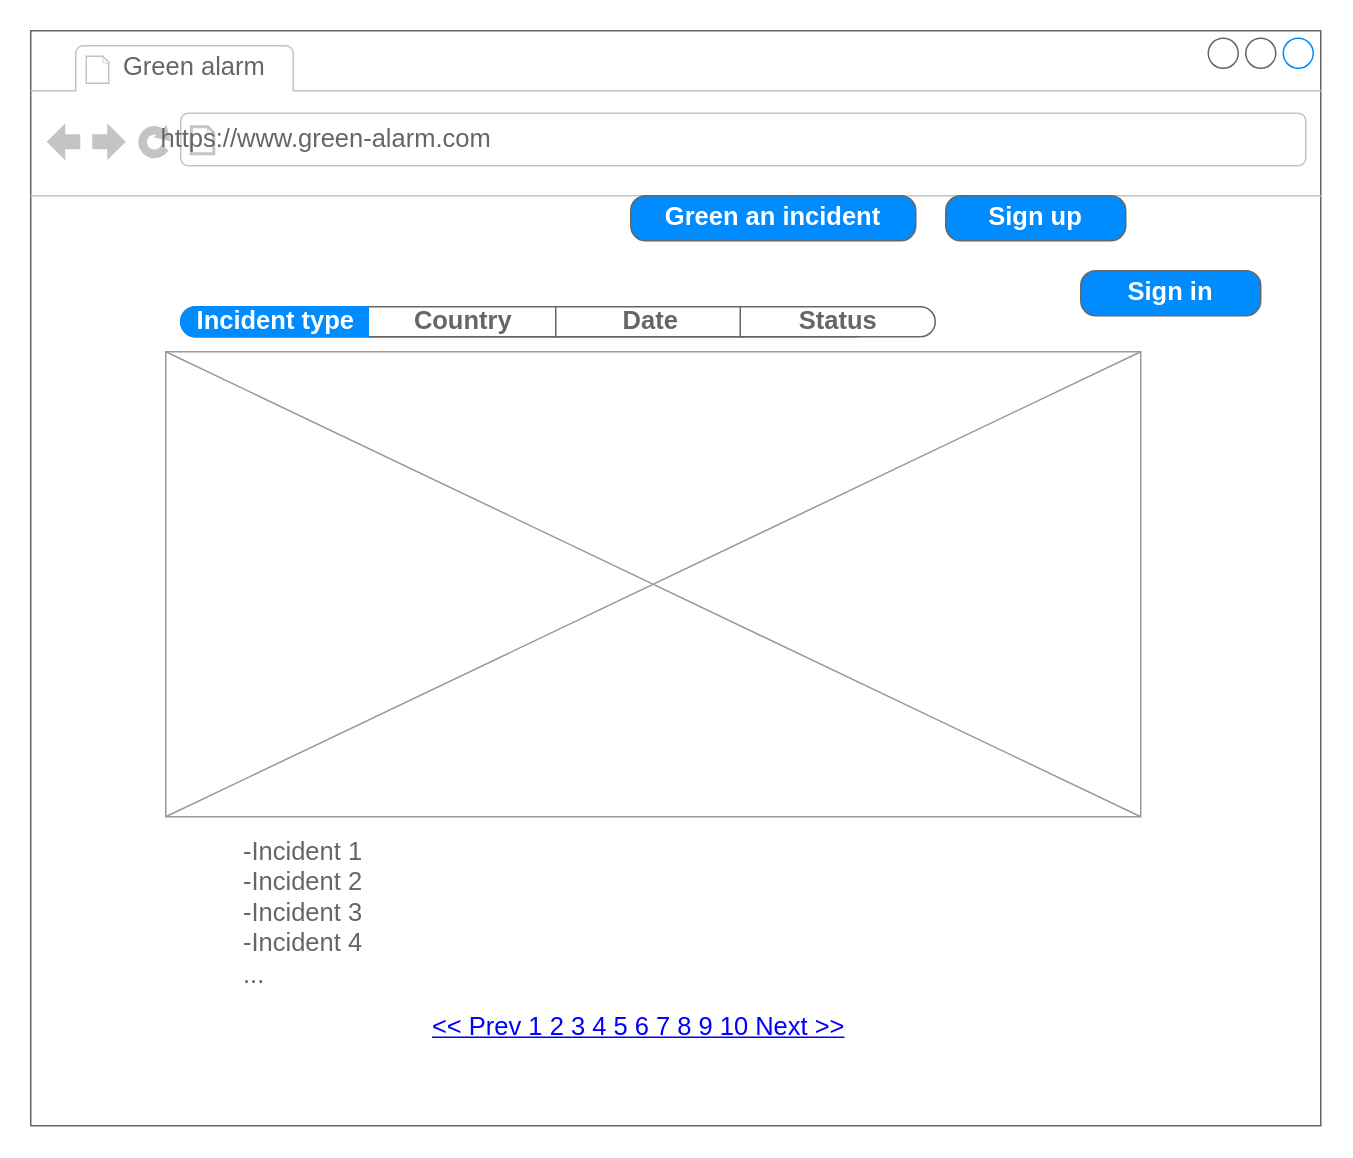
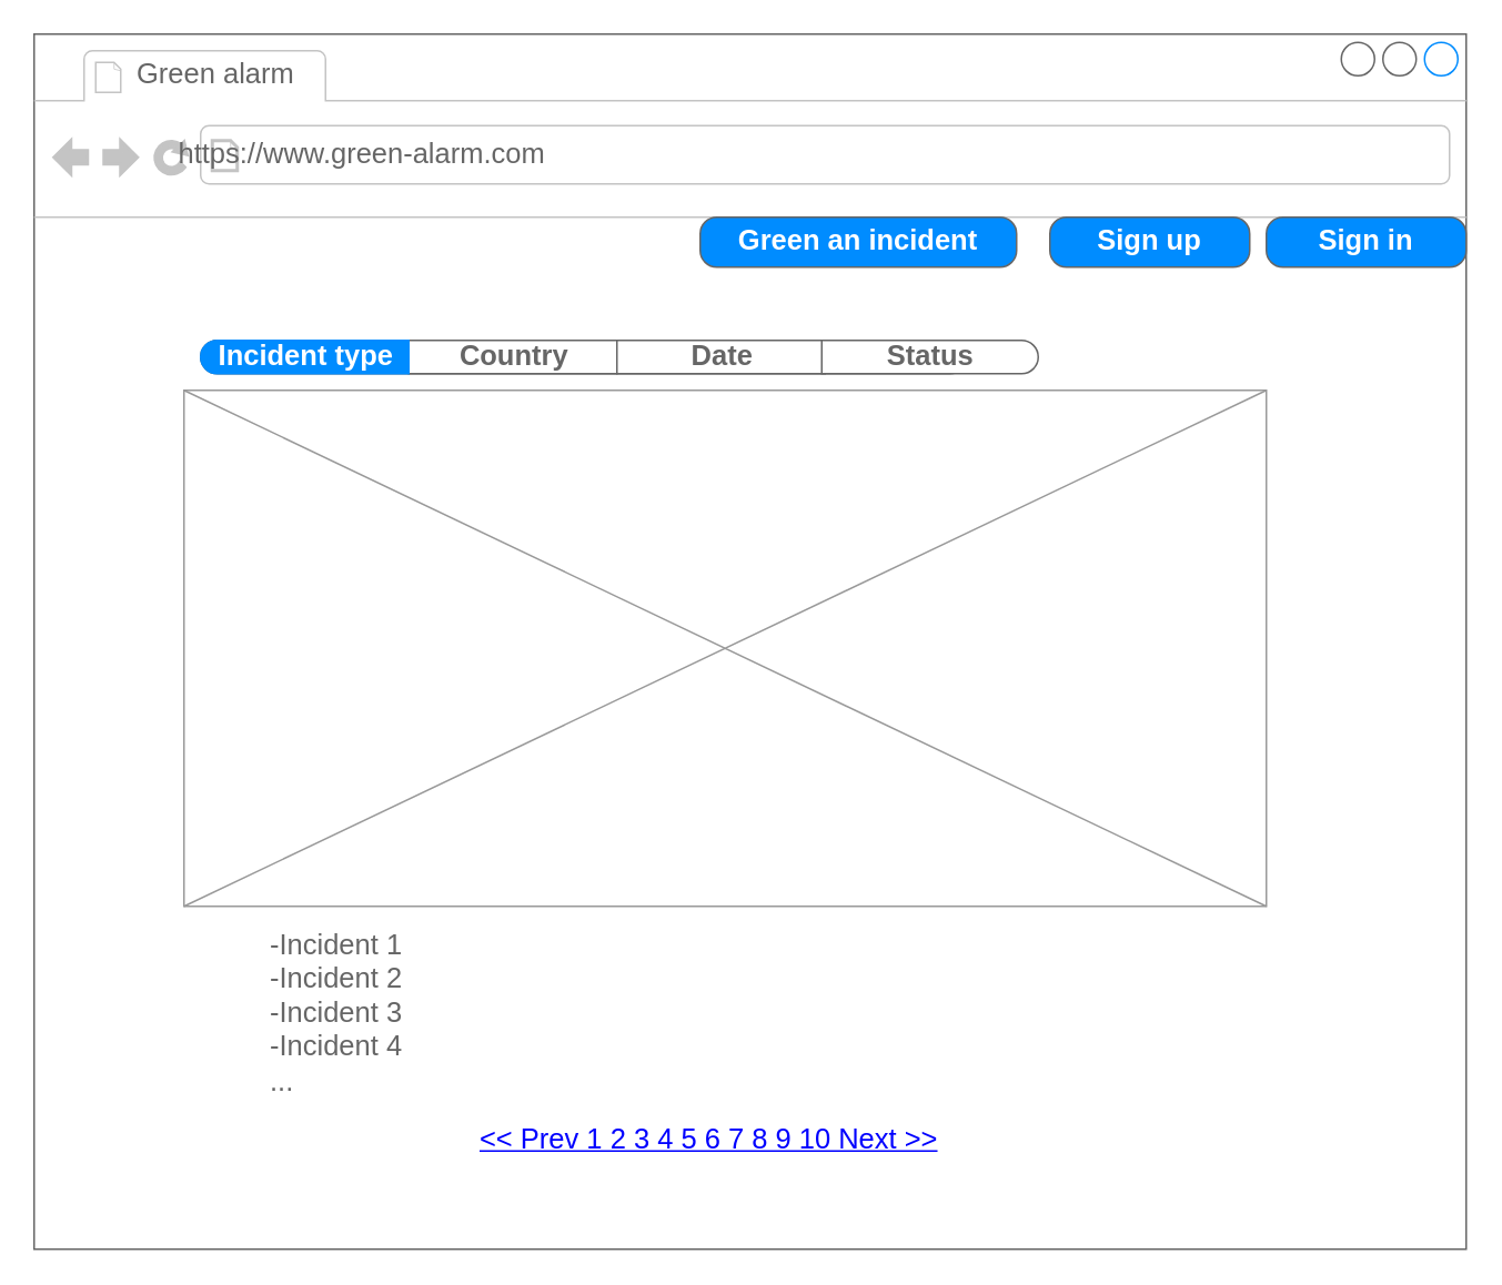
  <mxCell id="0" />
  <mxCell id="1" parent="0" />
  <mxCell id="2" value="" style="strokeWidth=1;shadow=0;dashed=0;align=center;html=1;shape=mxgraph.mockup.containers.browserWindow;rSize=0;strokeColor=#666666;strokeColor2=#008cff;strokeColor3=#c4c4c4;mainText=,;recursiveResize=0;fontStyle=1" vertex="1" parent="1"><mxGeometry x="20" y="20" width="860" height="730" as="geometry" /></mxCell>
  <mxCell id="3" value="Green alarm" style="strokeWidth=1;shadow=0;dashed=0;align=center;html=1;shape=mxgraph.mockup.containers.anchor;fontSize=17;fontColor=#666666;align=left;" vertex="1" parent="2"><mxGeometry x="60" y="12" width="110" height="26" as="geometry" /></mxCell>
  <mxCell id="4" value="https://www.green-alarm.com" style="strokeWidth=1;shadow=0;dashed=0;align=center;html=1;shape=mxgraph.mockup.containers.anchor;rSize=0;fontSize=17;fontColor=#666666;align=left;" vertex="1" parent="2"><mxGeometry x="85" y="60" width="250" height="26" as="geometry" /></mxCell>
  <mxCell id="5" value="" style="verticalLabelPosition=bottom;shadow=0;dashed=0;align=center;html=1;verticalAlign=top;strokeWidth=1;shape=mxgraph.mockup.graphics.simpleIcon;strokeColor=#999999;" vertex="1" parent="2"><mxGeometry x="90" y="214" width="650" height="310" as="geometry" /></mxCell>
  <mxCell id="6" value="-Incident 1&lt;br&gt;-Incident 2&lt;br&gt;-Incident 3&lt;br&gt;&lt;div&gt;-Incident 4&lt;/div&gt;&lt;div&gt;...&lt;br&gt;&lt;/div&gt;" style="strokeWidth=1;shadow=0;dashed=0;align=center;html=1;shape=mxgraph.mockup.text.bulletedList;textColor=#666666;mainText=,,,,;textSize=17;bulletStyle=none;strokeColor=none;fillColor=none;align=left;verticalAlign=top;fontSize=17;fontColor=#666666;" vertex="1" parent="2"><mxGeometry x="140" y="531" width="400" height="135" as="geometry" /></mxCell>
  <mxCell id="7" value="&lt;&lt; Prev 1 2 3 4 5 6 7 8 9 10 Next &gt;&gt;" style="strokeWidth=1;shadow=0;dashed=0;align=center;html=1;shape=mxgraph.mockup.navigation.pagination;linkText=;fontSize=17;fontColor=#0000ff;fontStyle=4;" vertex="1" parent="2"><mxGeometry x="230" y="650" width="350" height="30" as="geometry" /></mxCell>
  <mxCell id="8" value="" style="strokeWidth=1;shadow=0;dashed=0;align=center;html=1;shape=mxgraph.mockup.rrect;rSize=10;fillColor=#ffffff;strokeColor=#666666;" vertex="1" parent="2"><mxGeometry x="100" y="184" width="460" height="20" as="geometry" /></mxCell>
  <mxCell id="9" value="Country" style="strokeColor=inherit;fillColor=inherit;gradientColor=inherit;strokeWidth=1;shadow=0;dashed=0;align=center;html=1;shape=mxgraph.mockup.rrect;rSize=0;fontSize=17;fontColor=#666666;fontStyle=1;resizeHeight=1;" vertex="1" parent="8"><mxGeometry width="125" height="20" relative="1" as="geometry"><mxPoint x="125" as="offset" /></mxGeometry></mxCell>
  <mxCell id="10" value="Date" style="strokeColor=inherit;fillColor=inherit;gradientColor=inherit;strokeWidth=1;shadow=0;dashed=0;align=center;html=1;shape=mxgraph.mockup.rrect;rSize=0;fontSize=17;fontColor=#666666;fontStyle=1;resizeHeight=1;" vertex="1" parent="8"><mxGeometry width="125" height="20" relative="1" as="geometry"><mxPoint x="250" as="offset" /></mxGeometry></mxCell>
  <mxCell id="11" value="Status" style="strokeColor=inherit;fillColor=inherit;gradientColor=inherit;strokeWidth=1;shadow=0;dashed=0;align=center;html=1;shape=mxgraph.mockup.rightButton;rSize=10;fontSize=17;fontColor=#666666;fontStyle=1;resizeHeight=1;" vertex="1" parent="8"><mxGeometry x="1" width="130" height="20" relative="1" as="geometry"><mxPoint x="-87" as="offset" /></mxGeometry></mxCell>
  <mxCell id="12" value="Incident type" style="strokeWidth=1;shadow=0;dashed=0;align=center;html=1;shape=mxgraph.mockup.leftButton;rSize=10;fontSize=17;fontColor=#ffffff;fontStyle=1;fillColor=#008cff;strokeColor=#008cff;resizeHeight=1;" vertex="1" parent="8"><mxGeometry width="125" height="20" relative="1" as="geometry" /></mxCell>
- <mxCell id="13" value="Sign in" style="strokeWidth=1;shadow=0;dashed=0;align=center;html=1;shape=mxgraph.mockup.buttons.button;strokeColor=#666666;fontColor=#ffffff;mainText=;buttonStyle=round;fontSize=17;fontStyle=1;fillColor=#008cff;whiteSpace=wrap;" vertex="1" parent="2"><mxGeometry x="700" y="160" width="120" height="30" as="geometry" /></mxCell>
+ <mxCell id="13" value="Sign in" style="strokeWidth=1;shadow=0;dashed=0;align=center;html=1;shape=mxgraph.mockup.buttons.button;strokeColor=#666666;fontColor=#ffffff;mainText=;buttonStyle=round;fontSize=17;fontStyle=1;fillColor=#008cff;whiteSpace=wrap;" vertex="1" parent="2"><mxGeometry x="740" y="110" width="120" height="30" as="geometry" /></mxCell>
  <mxCell id="14" value="Sign up" style="strokeWidth=1;shadow=0;dashed=0;align=center;html=1;shape=mxgraph.mockup.buttons.button;strokeColor=#666666;fontColor=#ffffff;mainText=;buttonStyle=round;fontSize=17;fontStyle=1;fillColor=#008cff;whiteSpace=wrap;" vertex="1" parent="2"><mxGeometry x="610" y="110" width="120" height="30" as="geometry" /></mxCell>
  <mxCell id="15" value="Green an incident" style="strokeWidth=1;shadow=0;dashed=0;align=center;html=1;shape=mxgraph.mockup.buttons.button;strokeColor=#666666;fontColor=#ffffff;mainText=;buttonStyle=round;fontSize=17;fontStyle=1;fillColor=#008cff;whiteSpace=wrap;" vertex="1" parent="2"><mxGeometry x="400" y="110" width="190" height="30" as="geometry" /></mxCell>
